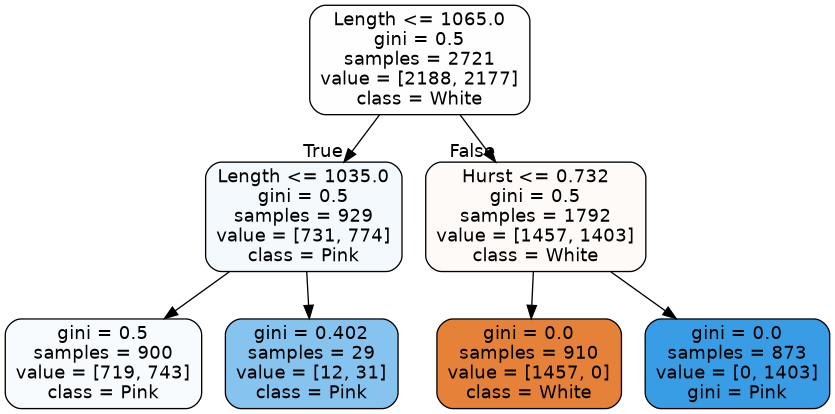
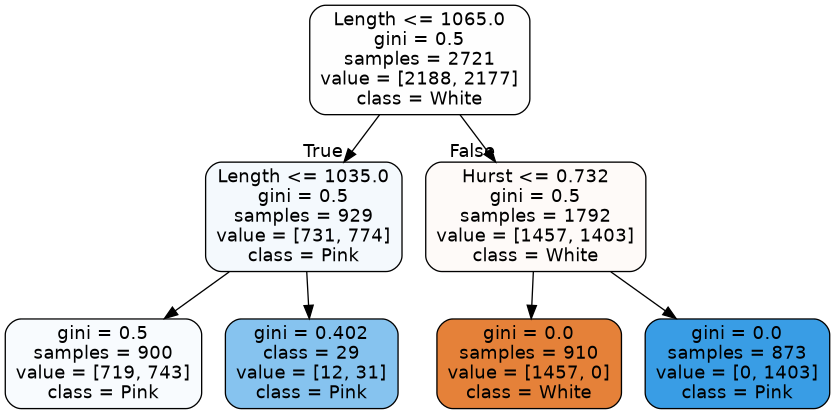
  digraph {
    node [color=black fontname=helvetica shape=box style="filled, rounded"]
    edge [fontname=helvetica]
    n1 [fillcolor="#e5813901" label="Length <= 1065.0\ngini = 0.5\nsamples = 2721\nvalue = [2188, 2177]\nclass = White"]
    n2 [fillcolor="#399de50e" label="Length <= 1035.0\ngini = 0.5\nsamples = 929\nvalue = [731, 774]\nclass = Pink"]
    n3 [fillcolor="#e5813909" label="Hurst <= 0.732\ngini = 0.5\nsamples = 1792\nvalue = [1457, 1403]\nclass = White"]
    n4 [fillcolor="#399de508" label="gini = 0.5\nsamples = 900\nvalue = [719, 743]\nclass = Pink"]
-   n5 [fillcolor="#399de59c" label="gini = 0.402\nsamples = 29\nvalue = [12, 31]\nclass = Pink"]
+   n5 [fillcolor="#399de59c" label="gini = 0.402\nclass = 29\nvalue = [12, 31]\nclass = Pink"]
    n6 [fillcolor="#e58139ff" label="gini = 0.0\nsamples = 910\nvalue = [1457, 0]\nclass = White"]
-   n7 [fillcolor="#399de5ff" label="gini = 0.0\nsamples = 873\nvalue = [0, 1403]\ngini = Pink"]
+   n7 [fillcolor="#399de5ff" label="gini = 0.0\nsamples = 873\nvalue = [0, 1403]\nclass = Pink"]
    n1 -> n2 [headlabel=True labelangle=45 labeldistance=2.5]
    n1 -> n3 [headlabel=False labelangle=-45 labeldistance=2.5]
    n2 -> n4
    n2 -> n5
    n3 -> n6
    n3 -> n7
  }
